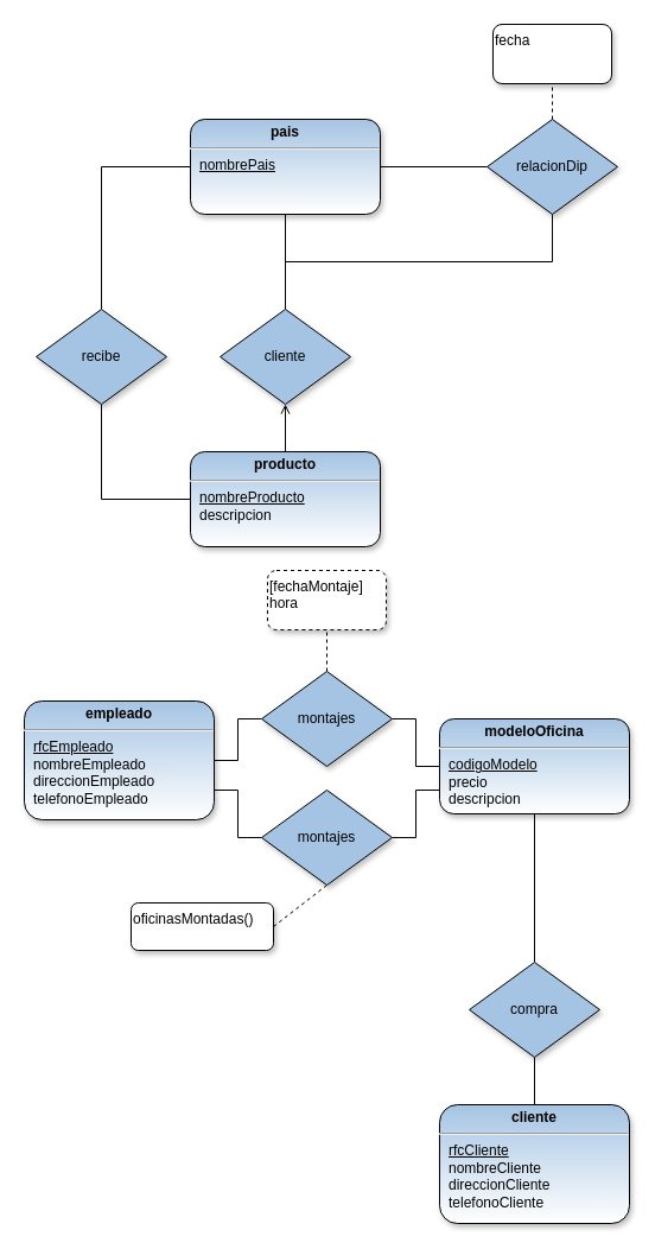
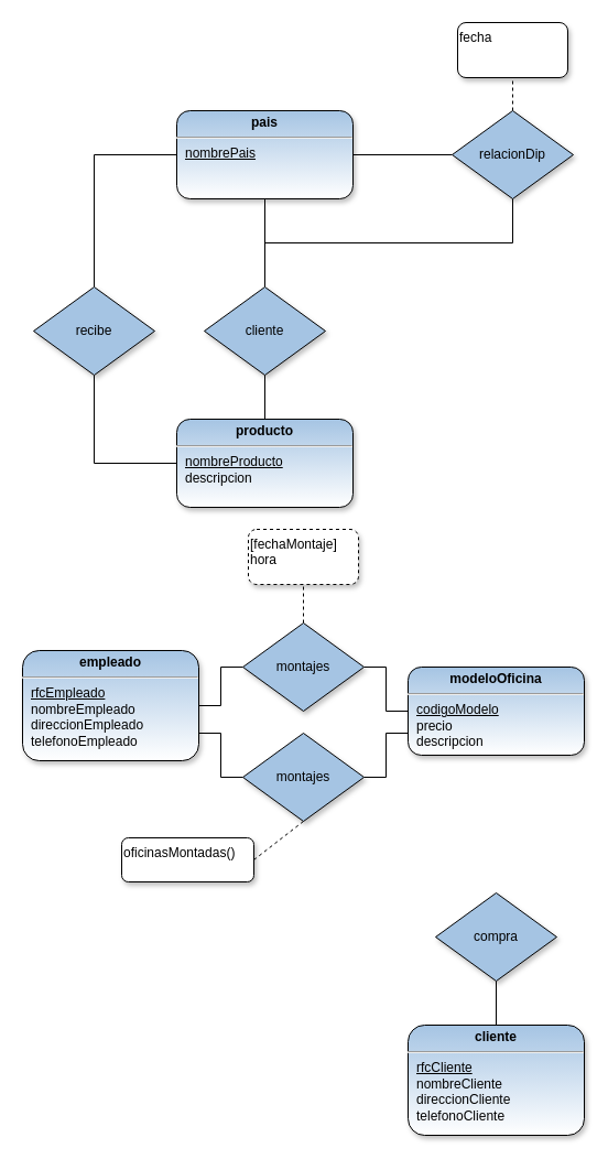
  <mxCell id="0" />
  <mxCell id="1" parent="0" />
  <mxCell id="2" value="&lt;p style=&quot;text-align: center ; margin: 4px 0px 0px&quot;&gt;&lt;b&gt;empleado&lt;/b&gt;&lt;/p&gt;&lt;hr&gt;&lt;p style=&quot;margin: 0px ; margin-left: 8px&quot;&gt;&lt;u&gt;rfcEmpleado&lt;/u&gt;&lt;br&gt;&lt;/p&gt;&lt;p style=&quot;margin: 0px ; margin-left: 8px&quot;&gt;nombreEmpleado&lt;/p&gt;&lt;p style=&quot;margin: 0px ; margin-left: 8px&quot;&gt;direccionEmpleado&lt;/p&gt;&lt;p style=&quot;margin: 0px ; margin-left: 8px&quot;&gt;telefonoEmpleado&lt;/p&gt;" style="verticalAlign=top;align=left;overflow=fill;fontSize=12;fontFamily=Helvetica;html=1;gradientDirection=south;rounded=1;shadow=1;sketch=0;glass=0;strokeColor=#000000;fillColor=#a5c4e3;gradientColor=#ffffff;" parent="1" vertex="1"><mxGeometry x="20" y="590" width="160" height="100" as="geometry" /></mxCell>
  <mxCell id="3" value="&lt;p style=&quot;text-align: center ; margin: 4px 0px 0px&quot;&gt;&lt;b&gt;modeloOficina&lt;/b&gt;&lt;/p&gt;&lt;hr&gt;&lt;p style=&quot;margin: 0px ; margin-left: 8px&quot;&gt;&lt;u&gt;codigoModelo&lt;/u&gt;&lt;br&gt;&lt;/p&gt;&lt;p style=&quot;margin: 0px ; margin-left: 8px&quot;&gt;precio&lt;/p&gt;&lt;p style=&quot;margin: 0px ; margin-left: 8px&quot;&gt;descripcion&lt;/p&gt;" style="verticalAlign=top;align=left;overflow=fill;fontSize=12;fontFamily=Helvetica;html=1;gradientDirection=south;rounded=1;shadow=1;sketch=0;glass=0;strokeColor=#000000;fillColor=#a5c4e3;gradientColor=#ffffff;" parent="1" vertex="1"><mxGeometry x="370" y="605" width="160" height="80" as="geometry" /></mxCell>
  <mxCell id="4" value="&lt;p style=&quot;text-align: center ; margin: 4px 0px 0px&quot;&gt;&lt;b&gt;cliente&lt;/b&gt;&lt;/p&gt;&lt;hr&gt;&lt;p style=&quot;margin: 0px ; margin-left: 8px&quot;&gt;&lt;u&gt;rfcCliente&lt;/u&gt;&lt;br&gt;&lt;/p&gt;&lt;p style=&quot;margin: 0px ; margin-left: 8px&quot;&gt;nombreCliente&lt;/p&gt;&lt;p style=&quot;margin: 0px ; margin-left: 8px&quot;&gt;direccionCliente&lt;/p&gt;&lt;p style=&quot;margin: 0px ; margin-left: 8px&quot;&gt;telefonoCliente&lt;/p&gt;" style="verticalAlign=top;align=left;overflow=fill;fontSize=12;fontFamily=Helvetica;html=1;gradientDirection=south;rounded=1;shadow=1;sketch=0;glass=0;strokeColor=#000000;fillColor=#a5c4e3;gradientColor=#ffffff;" parent="1" vertex="1"><mxGeometry x="370" y="930" width="160" height="100" as="geometry" /></mxCell>
  <mxCell id="5" value="" style="edgeStyle=orthogonalEdgeStyle;rounded=0;orthogonalLoop=1;jettySize=auto;html=1;endArrow=none;endFill=0;" parent="1" source="8" target="3" edge="1"><mxGeometry relative="1" as="geometry" /></mxCell>
  <mxCell id="6" value="" style="edgeStyle=orthogonalEdgeStyle;rounded=0;orthogonalLoop=1;jettySize=auto;html=1;endArrow=none;endFill=0;" parent="1" source="8" target="2" edge="1"><mxGeometry relative="1" as="geometry" /></mxCell>
  <mxCell id="7" value="" style="edgeStyle=none;rounded=0;orthogonalLoop=1;jettySize=auto;html=1;dashed=1;strokeColor=default;strokeWidth=1;endArrow=none;endFill=0;" parent="1" source="8" target="9" edge="1"><mxGeometry relative="1" as="geometry" /></mxCell>
  <mxCell id="8" value="montajes" style="shape=rhombus;perimeter=rhombusPerimeter;whiteSpace=wrap;html=1;align=center;rounded=0;shadow=1;glass=0;sketch=0;strokeColor=#000000;fillColor=#a5c4e3;" parent="1" vertex="1"><mxGeometry x="220" y="565" width="110" height="80" as="geometry" /></mxCell>
  <mxCell id="9" value="[fechaMontaje]&lt;br&gt;hora" style="rounded=1;whiteSpace=wrap;html=1;shadow=1;sketch=0;fillColor=#ffffff;gradientColor=#ffffff;align=left;verticalAlign=top;dashed=1;" parent="1" vertex="1"><mxGeometry x="225" y="480" width="100" height="50" as="geometry" /></mxCell>
  <mxCell id="10" value="" style="edgeStyle=orthogonalEdgeStyle;rounded=0;orthogonalLoop=1;jettySize=auto;html=1;endArrow=none;endFill=0;" parent="1" source="12" target="4" edge="1"><mxGeometry relative="1" as="geometry" /></mxCell>
- <mxCell id="11" value="" style="edgeStyle=orthogonalEdgeStyle;rounded=0;orthogonalLoop=1;jettySize=auto;html=1;endArrow=none;endFill=0;" parent="1" source="12" target="3" edge="1"><mxGeometry relative="1" as="geometry" /></mxCell>
  <mxCell id="12" value="compra" style="shape=rhombus;perimeter=rhombusPerimeter;whiteSpace=wrap;html=1;align=center;rounded=0;shadow=1;glass=0;sketch=0;strokeColor=#000000;fillColor=#a5c4e3;" parent="1" vertex="1"><mxGeometry x="395" y="810" width="110" height="80" as="geometry" /></mxCell>
  <mxCell id="13" value="" style="edgeStyle=none;rounded=0;orthogonalLoop=1;jettySize=auto;html=1;strokeColor=default;strokeWidth=1;endArrow=none;endFill=0;" parent="1" source="14" target="18" edge="1"><mxGeometry relative="1" as="geometry" /></mxCell>
  <mxCell id="14" value="&lt;p style=&quot;text-align: center ; margin: 4px 0px 0px&quot;&gt;&lt;b&gt;pais&lt;/b&gt;&lt;/p&gt;&lt;hr&gt;&lt;p style=&quot;margin: 0px ; margin-left: 8px&quot;&gt;&lt;u&gt;nombrePais&lt;/u&gt;&lt;br&gt;&lt;/p&gt;&lt;p style=&quot;margin: 0px ; margin-left: 8px&quot;&gt;&lt;br&gt;&lt;/p&gt;" style="verticalAlign=top;align=left;overflow=fill;fontSize=12;fontFamily=Helvetica;html=1;gradientDirection=south;rounded=1;shadow=1;sketch=0;glass=0;strokeColor=#000000;fillColor=#a5c4e3;gradientColor=#ffffff;" parent="1" vertex="1"><mxGeometry x="160" y="100" width="160" height="80" as="geometry" /></mxCell>
  <mxCell id="15" value="" style="edgeStyle=none;rounded=0;orthogonalLoop=1;jettySize=auto;html=1;strokeColor=default;strokeWidth=1;endArrow=none;endFill=0;" parent="1" source="16" target="14" edge="1"><mxGeometry relative="1" as="geometry" /></mxCell>
  <mxCell id="16" value="cliente" style="shape=rhombus;perimeter=rhombusPerimeter;whiteSpace=wrap;html=1;align=center;rounded=0;shadow=1;glass=0;sketch=0;strokeColor=#000000;fillColor=#a5c4e3;" parent="1" vertex="1"><mxGeometry x="185" y="260" width="110" height="80" as="geometry" /></mxCell>
  <mxCell id="17" value="" style="edgeStyle=none;rounded=0;orthogonalLoop=1;jettySize=auto;html=1;strokeColor=default;strokeWidth=1;endArrow=none;endFill=0;dashed=1;" parent="1" source="18" target="21" edge="1"><mxGeometry relative="1" as="geometry" /></mxCell>
  <mxCell id="18" value="relacionDip" style="shape=rhombus;perimeter=rhombusPerimeter;whiteSpace=wrap;html=1;align=center;rounded=0;shadow=1;glass=0;sketch=0;strokeColor=#000000;fillColor=#a5c4e3;" parent="1" vertex="1"><mxGeometry x="410" y="100" width="110" height="80" as="geometry" /></mxCell>
- <mxCell id="19" value="" style="edgeStyle=none;rounded=0;orthogonalLoop=1;jettySize=auto;html=1;strokeColor=default;strokeWidth=1;endArrow=open;endFill=0;" parent="1" source="20" target="16" edge="1"><mxGeometry relative="1" as="geometry" /></mxCell>
+ <mxCell id="19" value="" style="edgeStyle=none;rounded=0;orthogonalLoop=1;jettySize=auto;html=1;strokeColor=default;strokeWidth=1;endArrow=none;endFill=0;" parent="1" source="20" target="16" edge="1"><mxGeometry relative="1" as="geometry" /></mxCell>
  <mxCell id="20" value="&lt;p style=&quot;text-align: center ; margin: 4px 0px 0px&quot;&gt;&lt;b&gt;producto&lt;/b&gt;&lt;/p&gt;&lt;hr&gt;&lt;p style=&quot;margin: 0px ; margin-left: 8px&quot;&gt;&lt;u&gt;nombreProducto&lt;/u&gt;&lt;br&gt;&lt;/p&gt;&lt;p style=&quot;margin: 0px ; margin-left: 8px&quot;&gt;descripcion&lt;/p&gt;" style="verticalAlign=top;align=left;overflow=fill;fontSize=12;fontFamily=Helvetica;html=1;gradientDirection=south;rounded=1;shadow=1;sketch=0;glass=0;strokeColor=#000000;fillColor=#a5c4e3;gradientColor=#ffffff;" parent="1" vertex="1"><mxGeometry x="160" y="380" width="160" height="80" as="geometry" /></mxCell>
  <mxCell id="21" value="fecha" style="rounded=1;whiteSpace=wrap;html=1;shadow=1;sketch=0;fillColor=#ffffff;gradientColor=#ffffff;align=left;verticalAlign=top;" parent="1" vertex="1"><mxGeometry x="415" y="20" width="100" height="50" as="geometry" /></mxCell>
  <mxCell id="22" value="" style="endArrow=none;html=1;rounded=0;strokeColor=default;strokeWidth=1;entryX=0.5;entryY=1;entryDx=0;entryDy=0;" parent="1" target="18" edge="1"><mxGeometry width="50" height="50" relative="1" as="geometry"><mxPoint x="240" y="220" as="sourcePoint" /><mxPoint x="430" y="180" as="targetPoint" /><Array as="points"><mxPoint x="465" y="220" /></Array></mxGeometry></mxCell>
  <mxCell id="23" style="edgeStyle=orthogonalEdgeStyle;rounded=0;orthogonalLoop=1;jettySize=auto;html=1;entryX=0;entryY=0.5;entryDx=0;entryDy=0;exitX=0.5;exitY=1;exitDx=0;exitDy=0;endArrow=none;endFill=0;" parent="1" source="25" target="20" edge="1"><mxGeometry relative="1" as="geometry" /></mxCell>
  <mxCell id="24" style="edgeStyle=orthogonalEdgeStyle;rounded=0;orthogonalLoop=1;jettySize=auto;html=1;entryX=0;entryY=0.5;entryDx=0;entryDy=0;exitX=0.5;exitY=0;exitDx=0;exitDy=0;endArrow=none;endFill=0;" parent="1" source="25" target="14" edge="1"><mxGeometry relative="1" as="geometry" /></mxCell>
  <mxCell id="25" value="recibe" style="shape=rhombus;perimeter=rhombusPerimeter;whiteSpace=wrap;html=1;align=center;rounded=0;shadow=1;glass=0;sketch=0;strokeColor=#000000;fillColor=#a5c4e3;" parent="1" vertex="1"><mxGeometry x="30" y="260" width="110" height="80" as="geometry" /></mxCell>
  <mxCell id="26" value="" style="edgeStyle=none;rounded=0;orthogonalLoop=1;jettySize=auto;html=1;dashed=1;strokeColor=default;strokeWidth=1;endArrow=none;endFill=0;exitX=0.5;exitY=1;exitDx=0;exitDy=0;entryX=1;entryY=0.5;entryDx=0;entryDy=0;" parent="1" source="29" target="30" edge="1"><mxGeometry relative="1" as="geometry" /></mxCell>
  <mxCell id="27" style="edgeStyle=orthogonalEdgeStyle;rounded=0;orthogonalLoop=1;jettySize=auto;html=1;exitX=0;exitY=0.5;exitDx=0;exitDy=0;entryX=1;entryY=0.75;entryDx=0;entryDy=0;endArrow=none;endFill=0;" parent="1" source="29" target="2" edge="1"><mxGeometry relative="1" as="geometry" /></mxCell>
  <mxCell id="28" style="edgeStyle=orthogonalEdgeStyle;rounded=0;orthogonalLoop=1;jettySize=auto;html=1;entryX=0;entryY=0.75;entryDx=0;entryDy=0;endArrow=none;endFill=0;" parent="1" source="29" target="3" edge="1"><mxGeometry relative="1" as="geometry" /></mxCell>
  <mxCell id="29" value="montajes" style="shape=rhombus;perimeter=rhombusPerimeter;whiteSpace=wrap;html=1;align=center;rounded=0;shadow=1;glass=0;sketch=0;strokeColor=#000000;fillColor=#a5c4e3;" parent="1" vertex="1"><mxGeometry x="220" y="665" width="110" height="80" as="geometry" /></mxCell>
  <mxCell id="30" value="oficinasMontadas()" style="rounded=1;whiteSpace=wrap;html=1;shadow=1;sketch=0;fillColor=#ffffff;gradientColor=#ffffff;align=left;verticalAlign=top;" parent="1" vertex="1"><mxGeometry x="110" y="760" width="120" height="40" as="geometry" /></mxCell>
